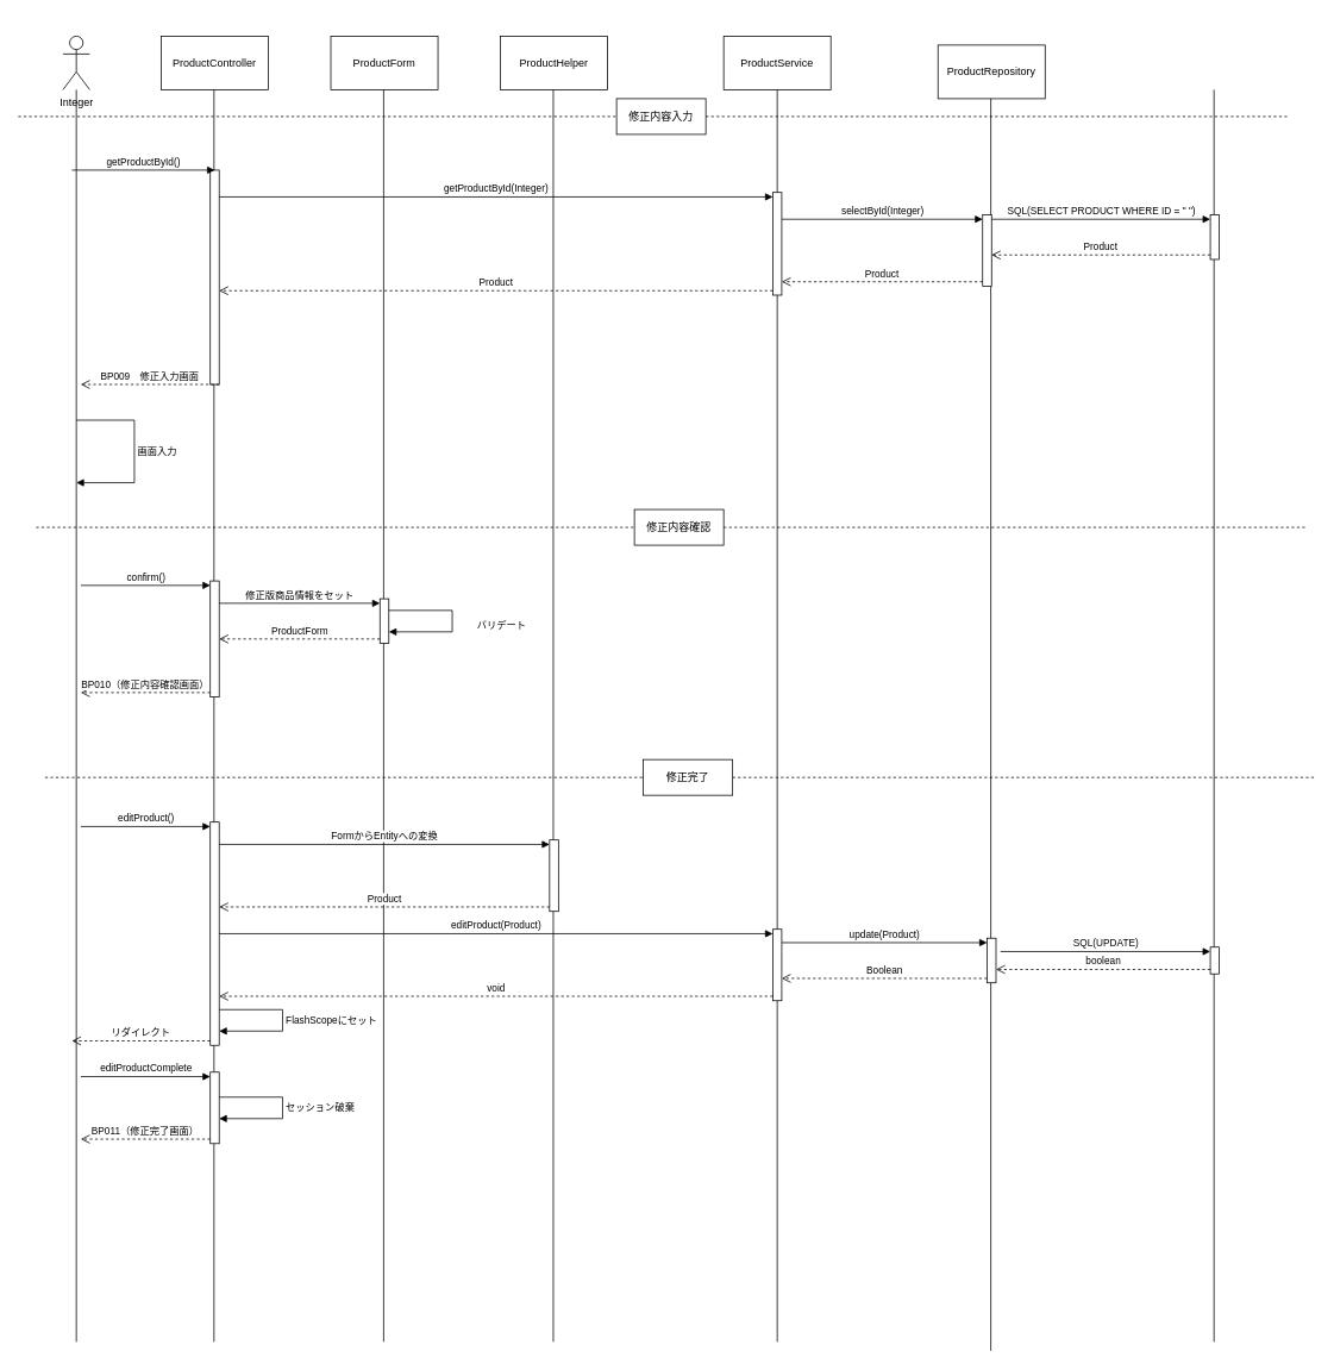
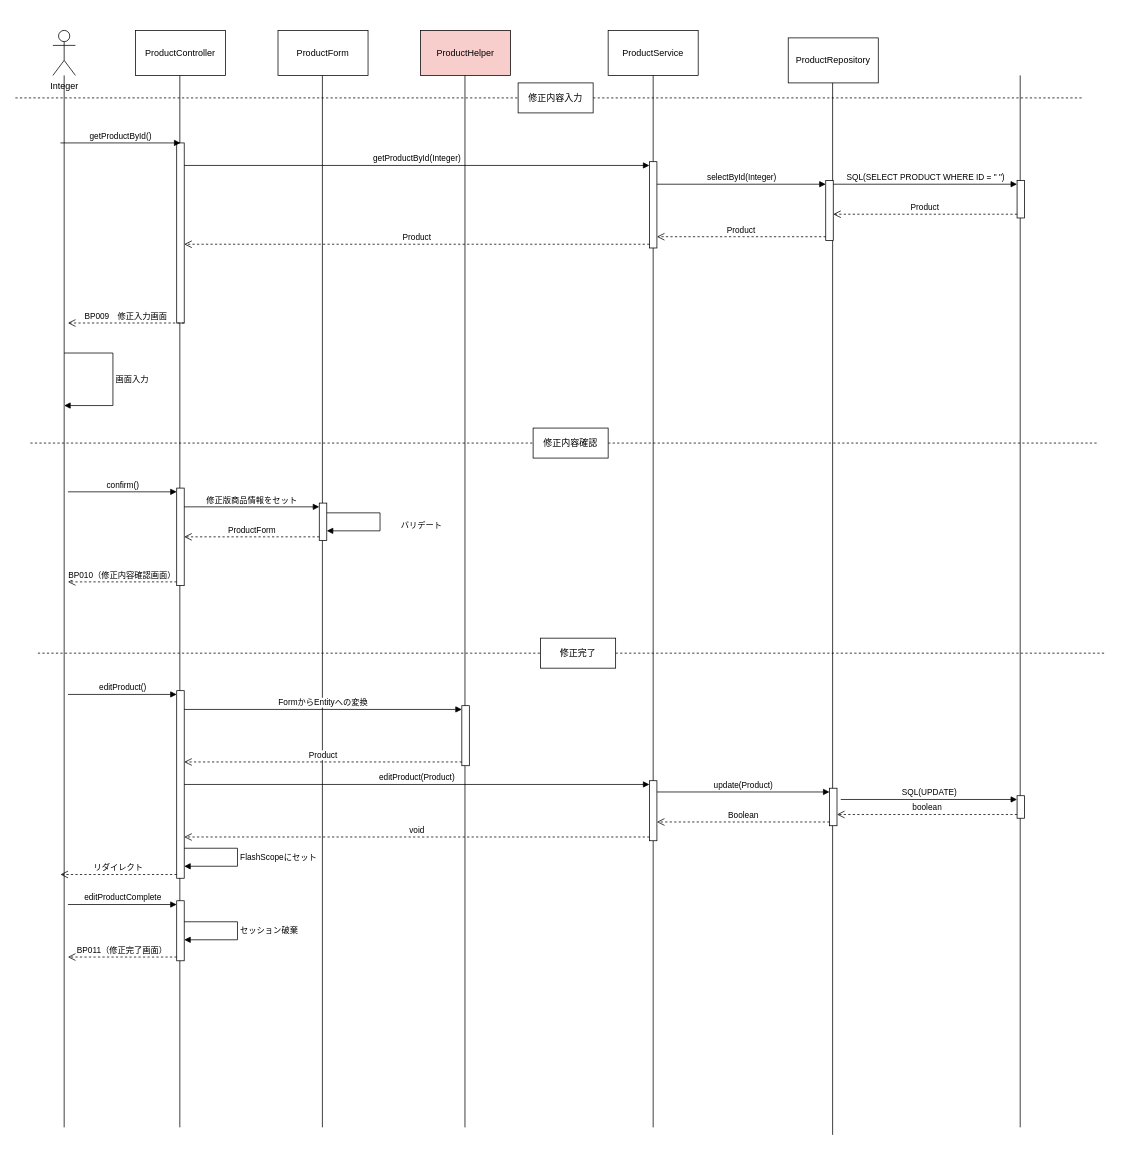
  <mxCell id="0" />
  <mxCell id="1" parent="0" />
  <mxCell id="2" value="" style="group" parent="1" vertex="1" connectable="0"><mxGeometry x="180" y="40" width="120" height="1462" as="geometry" /></mxCell>
  <mxCell id="3" value="ProductController" style="rounded=0;whiteSpace=wrap;html=1;" parent="2" vertex="1"><mxGeometry width="120" height="60" as="geometry" /></mxCell>
  <mxCell id="4" value="" style="endArrow=none;html=1;" parent="2" edge="1"><mxGeometry width="50" height="50" relative="1" as="geometry"><mxPoint x="59.17" y="1462" as="sourcePoint" /><mxPoint x="59.17" y="60" as="targetPoint" /></mxGeometry></mxCell>
  <mxCell id="5" value="" style="html=1;points=[[0,0,0,0,5],[0,1,0,0,-5],[1,0,0,0,5],[1,1,0,0,-5]];perimeter=orthogonalPerimeter;outlineConnect=0;targetShapes=umlLifeline;portConstraint=eastwest;newEdgeStyle={&quot;curved&quot;:0,&quot;rounded&quot;:0};" parent="2" vertex="1"><mxGeometry x="55" y="150" width="10" height="240" as="geometry" /></mxCell>
  <mxCell id="6" value="BP009　修正入力画面" style="html=1;verticalAlign=bottom;endArrow=open;dashed=1;endSize=8;curved=0;rounded=0;" parent="2" edge="1"><mxGeometry relative="1" as="geometry"><mxPoint x="65" y="390" as="sourcePoint" /><mxPoint x="-90" y="390" as="targetPoint" /></mxGeometry></mxCell>
  <mxCell id="7" value="" style="html=1;points=[[0,0,0,0,5],[0,1,0,0,-5],[1,0,0,0,5],[1,1,0,0,-5]];perimeter=orthogonalPerimeter;outlineConnect=0;targetShapes=umlLifeline;portConstraint=eastwest;newEdgeStyle={&quot;curved&quot;:0,&quot;rounded&quot;:0};" parent="2" vertex="1"><mxGeometry x="55" y="610" width="10" height="130" as="geometry" /></mxCell>
  <mxCell id="8" value="confirm()" style="html=1;verticalAlign=bottom;endArrow=block;curved=0;rounded=0;entryX=0;entryY=0;entryDx=0;entryDy=5;" parent="2" target="7" edge="1"><mxGeometry relative="1" as="geometry"><mxPoint x="-90" y="615" as="sourcePoint" /></mxGeometry></mxCell>
  <mxCell id="9" value="BP010（修正内容確認画面）" style="html=1;verticalAlign=bottom;endArrow=open;dashed=1;endSize=8;curved=0;rounded=0;exitX=0;exitY=1;exitDx=0;exitDy=-5;" parent="2" source="7" edge="1"><mxGeometry relative="1" as="geometry"><mxPoint x="-90" y="735" as="targetPoint" /></mxGeometry></mxCell>
  <mxCell id="10" value="" style="html=1;points=[[0,0,0,0,5],[0,1,0,0,-5],[1,0,0,0,5],[1,1,0,0,-5]];perimeter=orthogonalPerimeter;outlineConnect=0;targetShapes=umlLifeline;portConstraint=eastwest;newEdgeStyle={&quot;curved&quot;:0,&quot;rounded&quot;:0};" parent="2" vertex="1"><mxGeometry x="55" y="880" width="10" height="250" as="geometry" /></mxCell>
  <mxCell id="11" value="editProduct()" style="html=1;verticalAlign=bottom;endArrow=block;curved=0;rounded=0;entryX=0;entryY=0;entryDx=0;entryDy=5;" parent="2" target="10" edge="1"><mxGeometry relative="1" as="geometry"><mxPoint x="-90" y="885" as="sourcePoint" /></mxGeometry></mxCell>
  <mxCell id="12" value="リダイレクト" style="html=1;verticalAlign=bottom;endArrow=open;dashed=1;endSize=8;curved=0;rounded=0;exitX=0;exitY=1;exitDx=0;exitDy=-5;" parent="2" source="10" edge="1"><mxGeometry relative="1" as="geometry"><mxPoint x="-100" y="1125" as="targetPoint" /></mxGeometry></mxCell>
  <mxCell id="13" value="" style="html=1;points=[[0,0,0,0,5],[0,1,0,0,-5],[1,0,0,0,5],[1,1,0,0,-5]];perimeter=orthogonalPerimeter;outlineConnect=0;targetShapes=umlLifeline;portConstraint=eastwest;newEdgeStyle={&quot;curved&quot;:0,&quot;rounded&quot;:0};" parent="2" vertex="1"><mxGeometry x="55" y="1160" width="10" height="80" as="geometry" /></mxCell>
  <mxCell id="14" value="editProductComplete" style="html=1;verticalAlign=bottom;endArrow=block;curved=0;rounded=0;entryX=0;entryY=0;entryDx=0;entryDy=5;" parent="2" target="13" edge="1"><mxGeometry relative="1" as="geometry"><mxPoint x="-90" y="1165" as="sourcePoint" /></mxGeometry></mxCell>
  <mxCell id="15" value="BP011（修正完了画面）" style="html=1;verticalAlign=bottom;endArrow=open;dashed=1;endSize=8;curved=0;rounded=0;exitX=0;exitY=1;exitDx=0;exitDy=-5;" parent="2" source="13" edge="1"><mxGeometry relative="1" as="geometry"><mxPoint x="-90" y="1235" as="targetPoint" /></mxGeometry></mxCell>
  <mxCell id="16" value="セッション破棄" style="html=1;align=left;spacingLeft=2;endArrow=block;rounded=0;edgeStyle=orthogonalEdgeStyle;curved=0;rounded=0;" parent="2" edge="1"><mxGeometry relative="1" as="geometry"><mxPoint x="65" y="1188" as="sourcePoint" /><Array as="points"><mxPoint x="136" y="1188" /><mxPoint x="136" y="1212" /></Array><mxPoint x="65" y="1212" as="targetPoint" /></mxGeometry></mxCell>
  <mxCell id="17" value="FlashScopeにセット" style="html=1;align=left;spacingLeft=2;endArrow=block;rounded=0;edgeStyle=orthogonalEdgeStyle;curved=0;rounded=0;" edge="1" parent="2"><mxGeometry relative="1" as="geometry"><mxPoint x="65" y="1090" as="sourcePoint" /><Array as="points"><mxPoint x="136" y="1090" /><mxPoint x="136" y="1114" /></Array><mxPoint x="65" y="1114" as="targetPoint" /></mxGeometry></mxCell>
  <mxCell id="18" value="" style="group" parent="1" vertex="1" connectable="0"><mxGeometry x="370" y="40" width="120" height="1462" as="geometry" /></mxCell>
  <mxCell id="19" value="ProductForm" style="rounded=0;whiteSpace=wrap;html=1;" parent="18" vertex="1"><mxGeometry width="120" height="60" as="geometry" /></mxCell>
  <mxCell id="20" value="" style="endArrow=none;html=1;" parent="18" edge="1"><mxGeometry width="50" height="50" relative="1" as="geometry"><mxPoint x="59.17" y="1462" as="sourcePoint" /><mxPoint x="59.17" y="60" as="targetPoint" /></mxGeometry></mxCell>
  <mxCell id="21" value="" style="html=1;points=[[0,0,0,0,5],[0,1,0,0,-5],[1,0,0,0,5],[1,1,0,0,-5]];perimeter=orthogonalPerimeter;outlineConnect=0;targetShapes=umlLifeline;portConstraint=eastwest;newEdgeStyle={&quot;curved&quot;:0,&quot;rounded&quot;:0};" parent="18" vertex="1"><mxGeometry x="55" y="630" width="10" height="50" as="geometry" /></mxCell>
  <mxCell id="22" value="バリデート" style="html=1;align=left;spacingLeft=2;endArrow=block;rounded=0;edgeStyle=orthogonalEdgeStyle;curved=0;rounded=0;" parent="18" edge="1"><mxGeometry x="0.06" y="24" relative="1" as="geometry"><mxPoint x="65" y="643" as="sourcePoint" /><Array as="points"><mxPoint x="136" y="643" /><mxPoint x="136" y="667" /></Array><mxPoint x="65" y="667" as="targetPoint" /><mxPoint as="offset" /></mxGeometry></mxCell>
  <mxCell id="23" value="" style="group" parent="1" vertex="1" connectable="0"><mxGeometry x="560" y="40" width="120" height="1462" as="geometry" /></mxCell>
- <mxCell id="24" value="ProductHelper" style="rounded=0;whiteSpace=wrap;html=1;" parent="23" vertex="1"><mxGeometry width="120" height="60" as="geometry" /></mxCell>
+ <mxCell id="24" value="ProductHelper" style="rounded=0;whiteSpace=wrap;html=1;fillColor=#f8cecc;" parent="23" vertex="1"><mxGeometry width="120" height="60" as="geometry" /></mxCell>
  <mxCell id="25" value="" style="endArrow=none;html=1;" parent="23" edge="1"><mxGeometry width="50" height="50" relative="1" as="geometry"><mxPoint x="59.17" y="1462" as="sourcePoint" /><mxPoint x="59.17" y="60" as="targetPoint" /></mxGeometry></mxCell>
  <mxCell id="26" value="" style="html=1;points=[[0,0,0,0,5],[0,1,0,0,-5],[1,0,0,0,5],[1,1,0,0,-5]];perimeter=orthogonalPerimeter;outlineConnect=0;targetShapes=umlLifeline;portConstraint=eastwest;newEdgeStyle={&quot;curved&quot;:0,&quot;rounded&quot;:0};" parent="23" vertex="1"><mxGeometry x="55" y="900" width="10" height="80" as="geometry" /></mxCell>
  <mxCell id="27" value="" style="group" parent="1" vertex="1" connectable="0"><mxGeometry x="810" y="40" width="120" height="1462" as="geometry" /></mxCell>
  <mxCell id="28" value="ProductService" style="rounded=0;whiteSpace=wrap;html=1;" parent="27" vertex="1"><mxGeometry width="120" height="60" as="geometry" /></mxCell>
  <mxCell id="29" value="" style="endArrow=none;html=1;" parent="27" edge="1"><mxGeometry width="50" height="50" relative="1" as="geometry"><mxPoint x="60" y="1462" as="sourcePoint" /><mxPoint x="60" y="60" as="targetPoint" /></mxGeometry></mxCell>
  <mxCell id="30" value="" style="html=1;points=[[0,0,0,0,5],[0,1,0,0,-5],[1,0,0,0,5],[1,1,0,0,-5]];perimeter=orthogonalPerimeter;outlineConnect=0;targetShapes=umlLifeline;portConstraint=eastwest;newEdgeStyle={&quot;curved&quot;:0,&quot;rounded&quot;:0};" parent="27" vertex="1"><mxGeometry x="55" y="175" width="10" height="115" as="geometry" /></mxCell>
  <mxCell id="31" value="" style="html=1;points=[[0,0,0,0,5],[0,1,0,0,-5],[1,0,0,0,5],[1,1,0,0,-5]];perimeter=orthogonalPerimeter;outlineConnect=0;targetShapes=umlLifeline;portConstraint=eastwest;newEdgeStyle={&quot;curved&quot;:0,&quot;rounded&quot;:0};" parent="27" vertex="1"><mxGeometry x="55" y="1000" width="10" height="80" as="geometry" /></mxCell>
  <mxCell id="32" value="" style="group" parent="1" vertex="1" connectable="0"><mxGeometry x="1050" y="50" width="120" height="1462" as="geometry" /></mxCell>
  <mxCell id="33" value="ProductRepository" style="rounded=0;whiteSpace=wrap;html=1;" parent="32" vertex="1"><mxGeometry width="120" height="60" as="geometry" /></mxCell>
  <mxCell id="34" value="" style="endArrow=none;html=1;" parent="32" edge="1"><mxGeometry width="50" height="50" relative="1" as="geometry"><mxPoint x="59.17" y="1462" as="sourcePoint" /><mxPoint x="59.17" y="60" as="targetPoint" /></mxGeometry></mxCell>
  <mxCell id="35" value="" style="html=1;points=[[0,0,0,0,5],[0,1,0,0,-5],[1,0,0,0,5],[1,1,0,0,-5]];perimeter=orthogonalPerimeter;outlineConnect=0;targetShapes=umlLifeline;portConstraint=eastwest;newEdgeStyle={&quot;curved&quot;:0,&quot;rounded&quot;:0};" parent="32" vertex="1"><mxGeometry x="50" y="190" width="10" height="80" as="geometry" /></mxCell>
  <mxCell id="36" value="" style="html=1;points=[[0,0,0,0,5],[0,1,0,0,-5],[1,0,0,0,5],[1,1,0,0,-5]];perimeter=orthogonalPerimeter;outlineConnect=0;targetShapes=umlLifeline;portConstraint=eastwest;newEdgeStyle={&quot;curved&quot;:0,&quot;rounded&quot;:0};" parent="32" vertex="1"><mxGeometry x="55" y="1000" width="10" height="50" as="geometry" /></mxCell>
  <mxCell id="37" value="" style="group" parent="1" vertex="1" connectable="0"><mxGeometry x="1330" y="20" width="60" height="1482" as="geometry" /></mxCell>
  <mxCell id="38" value="" style="endArrow=none;html=1;" parent="37" edge="1"><mxGeometry width="50" height="50" relative="1" as="geometry"><mxPoint x="29.17" y="1482" as="sourcePoint" /><mxPoint x="29.17" y="80" as="targetPoint" /></mxGeometry></mxCell>
  <mxCell id="39" value="" style="html=1;points=[[0,0,0,0,5],[0,1,0,0,-5],[1,0,0,0,5],[1,1,0,0,-5]];perimeter=orthogonalPerimeter;outlineConnect=0;targetShapes=umlLifeline;portConstraint=eastwest;newEdgeStyle={&quot;curved&quot;:0,&quot;rounded&quot;:0};" parent="37" vertex="1"><mxGeometry x="25" y="220" width="10" height="50" as="geometry" /></mxCell>
  <mxCell id="40" value="" style="html=1;points=[[0,0,0,0,5],[0,1,0,0,-5],[1,0,0,0,5],[1,1,0,0,-5]];perimeter=orthogonalPerimeter;outlineConnect=0;targetShapes=umlLifeline;portConstraint=eastwest;newEdgeStyle={&quot;curved&quot;:0,&quot;rounded&quot;:0};" parent="37" vertex="1"><mxGeometry x="25" y="1040" width="10" height="30" as="geometry" /></mxCell>
  <mxCell id="41" value="SQL(UPDATE)" style="html=1;verticalAlign=bottom;endArrow=block;curved=0;rounded=0;entryX=0;entryY=0;entryDx=0;entryDy=5;" parent="37" target="40" edge="1"><mxGeometry relative="1" as="geometry"><mxPoint x="-210" y="1045" as="sourcePoint" /></mxGeometry></mxCell>
  <mxCell id="42" value="" style="group" parent="1" vertex="1" connectable="0"><mxGeometry x="70" y="40" width="30" height="1462" as="geometry" /></mxCell>
  <mxCell id="43" value="Integer" style="shape=umlActor;verticalLabelPosition=bottom;verticalAlign=top;html=1;outlineConnect=0;" parent="42" vertex="1"><mxGeometry width="30" height="60" as="geometry" /></mxCell>
  <mxCell id="44" value="" style="endArrow=none;html=1;" parent="42" target="43" edge="1"><mxGeometry width="50" height="50" relative="1" as="geometry"><mxPoint x="15" y="1462" as="sourcePoint" /><mxPoint x="770" y="60" as="targetPoint" /></mxGeometry></mxCell>
  <mxCell id="45" value="画面入力" style="html=1;align=left;spacingLeft=2;endArrow=block;rounded=0;edgeStyle=orthogonalEdgeStyle;curved=0;rounded=0;" parent="42" edge="1"><mxGeometry relative="1" as="geometry"><mxPoint x="15" y="430" as="sourcePoint" /><Array as="points"><mxPoint x="80" y="430" /><mxPoint x="80" y="500" /></Array><mxPoint x="15" y="500" as="targetPoint" /></mxGeometry></mxCell>
  <mxCell id="46" value="getProductById()" style="html=1;verticalAlign=bottom;endArrow=block;curved=0;rounded=0;" parent="1" edge="1"><mxGeometry width="80" relative="1" as="geometry"><mxPoint x="80" y="190" as="sourcePoint" /><mxPoint x="240" y="190" as="targetPoint" /></mxGeometry></mxCell>
  <mxCell id="47" value="getProductById(Integer)" style="html=1;verticalAlign=bottom;endArrow=block;curved=0;rounded=0;entryX=0;entryY=0;entryDx=0;entryDy=5;" parent="1" source="5" target="30" edge="1"><mxGeometry x="0.001" relative="1" as="geometry"><mxPoint x="350" y="215" as="sourcePoint" /><mxPoint as="offset" /></mxGeometry></mxCell>
  <mxCell id="48" value="Product" style="html=1;verticalAlign=bottom;endArrow=open;dashed=1;endSize=8;curved=0;rounded=0;exitX=0;exitY=1;exitDx=0;exitDy=-5;" parent="1" source="30" target="5" edge="1"><mxGeometry relative="1" as="geometry"><mxPoint x="350" y="285" as="targetPoint" /></mxGeometry></mxCell>
  <mxCell id="49" value="selectById(Integer)" style="html=1;verticalAlign=bottom;endArrow=block;curved=0;rounded=0;entryX=0;entryY=0;entryDx=0;entryDy=5;" parent="1" source="30" target="35" edge="1"><mxGeometry relative="1" as="geometry"><mxPoint x="1030" y="235" as="sourcePoint" /></mxGeometry></mxCell>
  <mxCell id="50" value="Product" style="html=1;verticalAlign=bottom;endArrow=open;dashed=1;endSize=8;curved=0;rounded=0;exitX=0;exitY=1;exitDx=0;exitDy=-5;" parent="1" source="35" target="30" edge="1"><mxGeometry relative="1" as="geometry"><mxPoint x="1030" y="305" as="targetPoint" /></mxGeometry></mxCell>
  <mxCell id="51" value="SQL(SELECT PRODUCT WHERE ID = &quot; &quot;)" style="html=1;verticalAlign=bottom;endArrow=block;curved=0;rounded=0;entryX=0;entryY=0;entryDx=0;entryDy=5;" parent="1" source="35" target="39" edge="1"><mxGeometry relative="1" as="geometry"><mxPoint x="1110" y="245" as="sourcePoint" /></mxGeometry></mxCell>
  <mxCell id="52" value="Product" style="html=1;verticalAlign=bottom;endArrow=open;dashed=1;endSize=8;curved=0;rounded=0;exitX=0;exitY=1;exitDx=0;exitDy=-5;" parent="1" source="39" target="35" edge="1"><mxGeometry relative="1" as="geometry"><mxPoint x="1250" y="285" as="targetPoint" /></mxGeometry></mxCell>
  <mxCell id="53" value="" style="group" parent="1" vertex="1" connectable="0"><mxGeometry y="110" width="1421.333" height="40" as="geometry" x="20" /></mxCell>
  <mxCell id="54" value="" style="endArrow=none;dashed=1;html=1;" parent="53" source="56" edge="1"><mxGeometry width="50" height="50" relative="1" as="geometry"><mxPoint y="20" as="sourcePoint" /><mxPoint x="1421.333" y="20" as="targetPoint" /></mxGeometry></mxCell>
  <mxCell id="55" value="" style="endArrow=none;dashed=1;html=1;" parent="53" target="56" edge="1"><mxGeometry width="50" height="50" relative="1" as="geometry"><mxPoint y="20" as="sourcePoint" /><mxPoint x="1421.333" y="20" as="targetPoint" /></mxGeometry></mxCell>
  <mxCell id="56" value="修正内容入力" style="rounded=0;whiteSpace=wrap;html=1;" parent="53" vertex="1"><mxGeometry x="670" width="100" height="40" as="geometry" /></mxCell>
  <mxCell id="57" value="" style="group" parent="1" vertex="1" connectable="0"><mxGeometry x="40" y="570" width="1421.333" height="40" as="geometry" /></mxCell>
  <mxCell id="58" value="" style="endArrow=none;dashed=1;html=1;" parent="57" source="60" edge="1"><mxGeometry width="50" height="50" relative="1" as="geometry"><mxPoint y="20" as="sourcePoint" /><mxPoint x="1421.333" y="20" as="targetPoint" /></mxGeometry></mxCell>
  <mxCell id="59" value="" style="endArrow=none;dashed=1;html=1;" parent="57" target="60" edge="1"><mxGeometry width="50" height="50" relative="1" as="geometry"><mxPoint y="20" as="sourcePoint" /><mxPoint x="1421.333" y="20" as="targetPoint" /></mxGeometry></mxCell>
  <mxCell id="60" value="修正内容確認" style="rounded=0;whiteSpace=wrap;html=1;" parent="57" vertex="1"><mxGeometry x="670" width="100" height="40" as="geometry" /></mxCell>
  <mxCell id="61" value="ProductForm" style="html=1;verticalAlign=bottom;endArrow=open;dashed=1;endSize=8;curved=0;rounded=0;exitX=0;exitY=1;exitDx=0;exitDy=-5;" parent="1" source="21" target="7" edge="1"><mxGeometry relative="1" as="geometry"><mxPoint x="350" y="745" as="targetPoint" /></mxGeometry></mxCell>
  <mxCell id="62" value="修正版商品情報をセット" style="html=1;verticalAlign=bottom;endArrow=block;curved=0;rounded=0;entryX=0;entryY=0;entryDx=0;entryDy=5;" parent="1" source="7" target="21" edge="1"><mxGeometry relative="1" as="geometry"><mxPoint x="250" y="675" as="sourcePoint" /></mxGeometry></mxCell>
  <mxCell id="63" value="" style="group" parent="1" vertex="1" connectable="0"><mxGeometry x="50" y="850" width="1421.333" height="40" as="geometry" /></mxCell>
  <mxCell id="64" value="" style="endArrow=none;dashed=1;html=1;" parent="63" source="66" edge="1"><mxGeometry width="50" height="50" relative="1" as="geometry"><mxPoint y="20" as="sourcePoint" /><mxPoint x="1421.333" y="20" as="targetPoint" /></mxGeometry></mxCell>
  <mxCell id="65" value="" style="endArrow=none;dashed=1;html=1;" parent="63" target="66" edge="1"><mxGeometry width="50" height="50" relative="1" as="geometry"><mxPoint y="20" as="sourcePoint" /><mxPoint x="1421.333" y="20" as="targetPoint" /></mxGeometry></mxCell>
  <mxCell id="66" value="修正完了" style="rounded=0;whiteSpace=wrap;html=1;" parent="63" vertex="1"><mxGeometry x="670" width="100" height="40" as="geometry" /></mxCell>
  <mxCell id="67" value="FormからEntityへの変換" style="html=1;verticalAlign=bottom;endArrow=block;curved=0;rounded=0;entryX=0;entryY=0;entryDx=0;entryDy=5;" parent="1" source="10" target="26" edge="1"><mxGeometry relative="1" as="geometry"><mxPoint x="540" y="945" as="sourcePoint" /></mxGeometry></mxCell>
  <mxCell id="68" value="Product" style="html=1;verticalAlign=bottom;endArrow=open;dashed=1;endSize=8;curved=0;rounded=0;exitX=0;exitY=1;exitDx=0;exitDy=-5;" parent="1" source="26" target="10" edge="1"><mxGeometry relative="1" as="geometry"><mxPoint x="540" y="1015" as="targetPoint" /><mxPoint as="offset" /></mxGeometry></mxCell>
  <mxCell id="69" value="editProduct(Product)" style="html=1;verticalAlign=bottom;endArrow=block;curved=0;rounded=0;entryX=0;entryY=0;entryDx=0;entryDy=5;" parent="1" source="10" target="31" edge="1"><mxGeometry relative="1" as="geometry"><mxPoint x="795" y="1045" as="sourcePoint" /></mxGeometry></mxCell>
  <mxCell id="70" value="void" style="html=1;verticalAlign=bottom;endArrow=open;dashed=1;endSize=8;curved=0;rounded=0;exitX=0;exitY=1;exitDx=0;exitDy=-5;" parent="1" source="31" target="10" edge="1"><mxGeometry relative="1" as="geometry"><mxPoint x="795" y="1115" as="targetPoint" /></mxGeometry></mxCell>
  <mxCell id="71" value="update(Product)" style="html=1;verticalAlign=bottom;endArrow=block;curved=0;rounded=0;entryX=0;entryY=0;entryDx=0;entryDy=5;" parent="1" source="31" target="36" edge="1"><mxGeometry relative="1" as="geometry"><mxPoint x="1030" y="1055" as="sourcePoint" /></mxGeometry></mxCell>
  <mxCell id="72" value="Boolean" style="html=1;verticalAlign=bottom;endArrow=open;dashed=1;endSize=8;curved=0;rounded=0;exitX=0;exitY=1;exitDx=0;exitDy=-5;" parent="1" source="36" target="31" edge="1"><mxGeometry relative="1" as="geometry"><mxPoint x="1030" y="1125" as="targetPoint" /></mxGeometry></mxCell>
  <mxCell id="73" value="boolean" style="html=1;verticalAlign=bottom;endArrow=open;dashed=1;endSize=8;curved=0;rounded=0;exitX=0;exitY=1;exitDx=0;exitDy=-5;" parent="1" source="40" target="36" edge="1"><mxGeometry relative="1" as="geometry"><mxPoint x="1285" y="1135" as="targetPoint" /></mxGeometry></mxCell>
